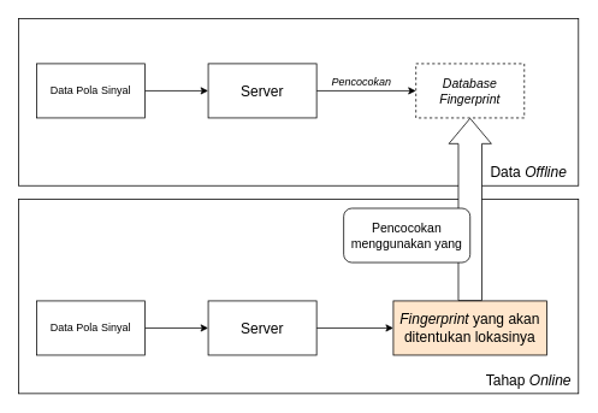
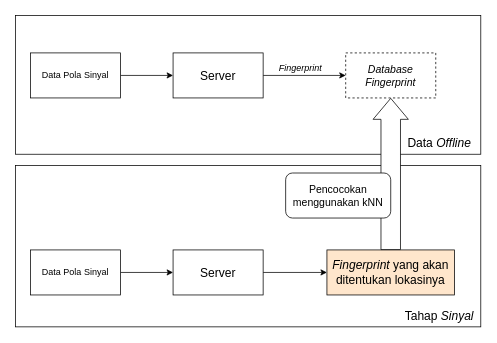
  <mxCell id="0" />
  <mxCell id="1" parent="0" />
  <mxCell id="2" value="" style="rounded=0;whiteSpace=wrap;html=1;fontSize=16;fillColor=none;" vertex="1" parent="1"><mxGeometry x="20" y="220" width="620" height="215" as="geometry" /></mxCell>
  <mxCell id="3" value="" style="rounded=0;whiteSpace=wrap;html=1;fontSize=16;fillColor=none;" vertex="1" parent="1"><mxGeometry x="20" y="20" width="620" height="185" as="geometry" /></mxCell>
  <mxCell id="4" style="edgeStyle=orthogonalEdgeStyle;rounded=0;orthogonalLoop=1;jettySize=auto;html=1;exitX=1;exitY=0.5;exitDx=0;exitDy=0;" edge="1" parent="1" source="5" target="7"><mxGeometry relative="1" as="geometry" /></mxCell>
  <mxCell id="5" value="Data Pola Sinyal" style="rounded=0;whiteSpace=wrap;html=1;" vertex="1" parent="1"><mxGeometry x="40" y="70" width="120" height="60" as="geometry" /></mxCell>
  <mxCell id="6" style="edgeStyle=orthogonalEdgeStyle;rounded=0;orthogonalLoop=1;jettySize=auto;html=1;exitX=1;exitY=0.5;exitDx=0;exitDy=0;entryX=0;entryY=0.5;entryDx=0;entryDy=0;" edge="1" parent="1" source="7" target="8"><mxGeometry relative="1" as="geometry" /></mxCell>
  <mxCell id="7" value="Server" style="rounded=0;whiteSpace=wrap;html=1;fontSize=16;" vertex="1" parent="1"><mxGeometry x="230" y="70" width="120" height="60" as="geometry" /></mxCell>
  <mxCell id="8" value="&lt;div style=&quot;font-size: 14px;&quot;&gt;&lt;i style=&quot;font-size: 14px;&quot;&gt;Database &lt;br style=&quot;font-size: 14px;&quot;&gt;&lt;/i&gt;&lt;/div&gt;&lt;div style=&quot;font-size: 14px;&quot;&gt;&lt;i style=&quot;font-size: 14px;&quot;&gt;Fingerprint&lt;/i&gt;&lt;/div&gt;" style="rounded=0;whiteSpace=wrap;html=1;fontSize=14;dashed=1;" vertex="1" parent="1"><mxGeometry x="460" y="70" width="120" height="60" as="geometry" /></mxCell>
- <mxCell id="9" value="Pencocokan" style="text;html=1;strokeColor=none;fillColor=none;align=center;verticalAlign=middle;whiteSpace=wrap;rounded=0;fontStyle=2" vertex="1" parent="1"><mxGeometry x="350" y="80" width="100" height="20" as="geometry" /></mxCell>
+ <mxCell id="9" value="Fingerprint" style="text;html=1;strokeColor=none;fillColor=none;align=center;verticalAlign=middle;whiteSpace=wrap;rounded=0;fontStyle=2" vertex="1" parent="1"><mxGeometry x="350" y="80" width="100" height="20" as="geometry" /></mxCell>
  <mxCell id="10" value="Data &lt;i&gt;Offline&lt;/i&gt;" style="text;html=1;strokeColor=none;fillColor=none;align=center;verticalAlign=middle;whiteSpace=wrap;rounded=0;fontSize=16;" vertex="1" parent="1"><mxGeometry x="530" y="180" width="110" height="20" as="geometry" /></mxCell>
  <mxCell id="11" value="" style="edgeStyle=orthogonalEdgeStyle;rounded=0;orthogonalLoop=1;jettySize=auto;html=1;fillColor=#ffffff;fontSize=14;" edge="1" parent="1" source="12" target="14"><mxGeometry relative="1" as="geometry" /></mxCell>
  <mxCell id="12" value="Data Pola Sinyal" style="rounded=0;whiteSpace=wrap;html=1;" vertex="1" parent="1"><mxGeometry x="40" y="332.5" width="120" height="60" as="geometry" /></mxCell>
  <mxCell id="13" value="" style="edgeStyle=orthogonalEdgeStyle;rounded=0;orthogonalLoop=1;jettySize=auto;html=1;fillColor=#ffffff;fontSize=14;entryX=0;entryY=0.5;entryDx=0;entryDy=0;" edge="1" parent="1" source="14" target="15"><mxGeometry relative="1" as="geometry"><mxPoint x="430" y="320" as="targetPoint" /></mxGeometry></mxCell>
  <mxCell id="14" value="Server" style="rounded=0;whiteSpace=wrap;html=1;fontSize=16;" vertex="1" parent="1"><mxGeometry x="230" y="332.5" width="120" height="60" as="geometry" /></mxCell>
  <mxCell id="15" value="&lt;i&gt;Fingerprint &lt;/i&gt;yang akan ditentukan lokasinya&lt;br&gt;&lt;i&gt;&lt;/i&gt;" style="rounded=0;whiteSpace=wrap;html=1;fontSize=16;fillColor=#ffe6cc;" vertex="1" parent="1"><mxGeometry x="435" y="332.5" width="170" height="60" as="geometry" /></mxCell>
  <mxCell id="16" value="" style="shape=flexArrow;endArrow=classic;html=1;fontSize=16;fillColor=#ffffff;exitX=0.5;exitY=0;exitDx=0;exitDy=0;width=26;endSize=9;" edge="1" parent="1" source="15" target="8"><mxGeometry width="50" height="50" relative="1" as="geometry"><mxPoint x="520" y="290" as="sourcePoint" /><mxPoint x="570" y="240" as="targetPoint" /></mxGeometry></mxCell>
- <mxCell id="17" value="Pencocokan menggunakan yang" style="rounded=1;whiteSpace=wrap;html=1;fillColor=#ffffff;fontSize=14;" vertex="1" parent="1"><mxGeometry x="380" y="230" width="140" height="60" as="geometry" /></mxCell>
- <mxCell id="18" value="Tahap &lt;i&gt;Online&lt;/i&gt;" style="text;html=1;strokeColor=none;fillColor=none;align=center;verticalAlign=middle;whiteSpace=wrap;rounded=0;fontSize=16;" vertex="1" parent="1"><mxGeometry x="530" y="410" width="110" height="20" as="geometry" /></mxCell>
+ <mxCell id="17" value="Pencocokan menggunakan kNN" style="rounded=1;whiteSpace=wrap;html=1;fillColor=#ffffff;fontSize=14;" vertex="1" parent="1"><mxGeometry x="380" y="230" width="140" height="60" as="geometry" /></mxCell>
+ <mxCell id="18" value="Tahap &lt;i&gt;Sinyal&lt;/i&gt;" style="text;html=1;strokeColor=none;fillColor=none;align=center;verticalAlign=middle;whiteSpace=wrap;rounded=0;fontSize=16;" vertex="1" parent="1"><mxGeometry x="530" y="410" width="110" height="20" as="geometry" /></mxCell>
